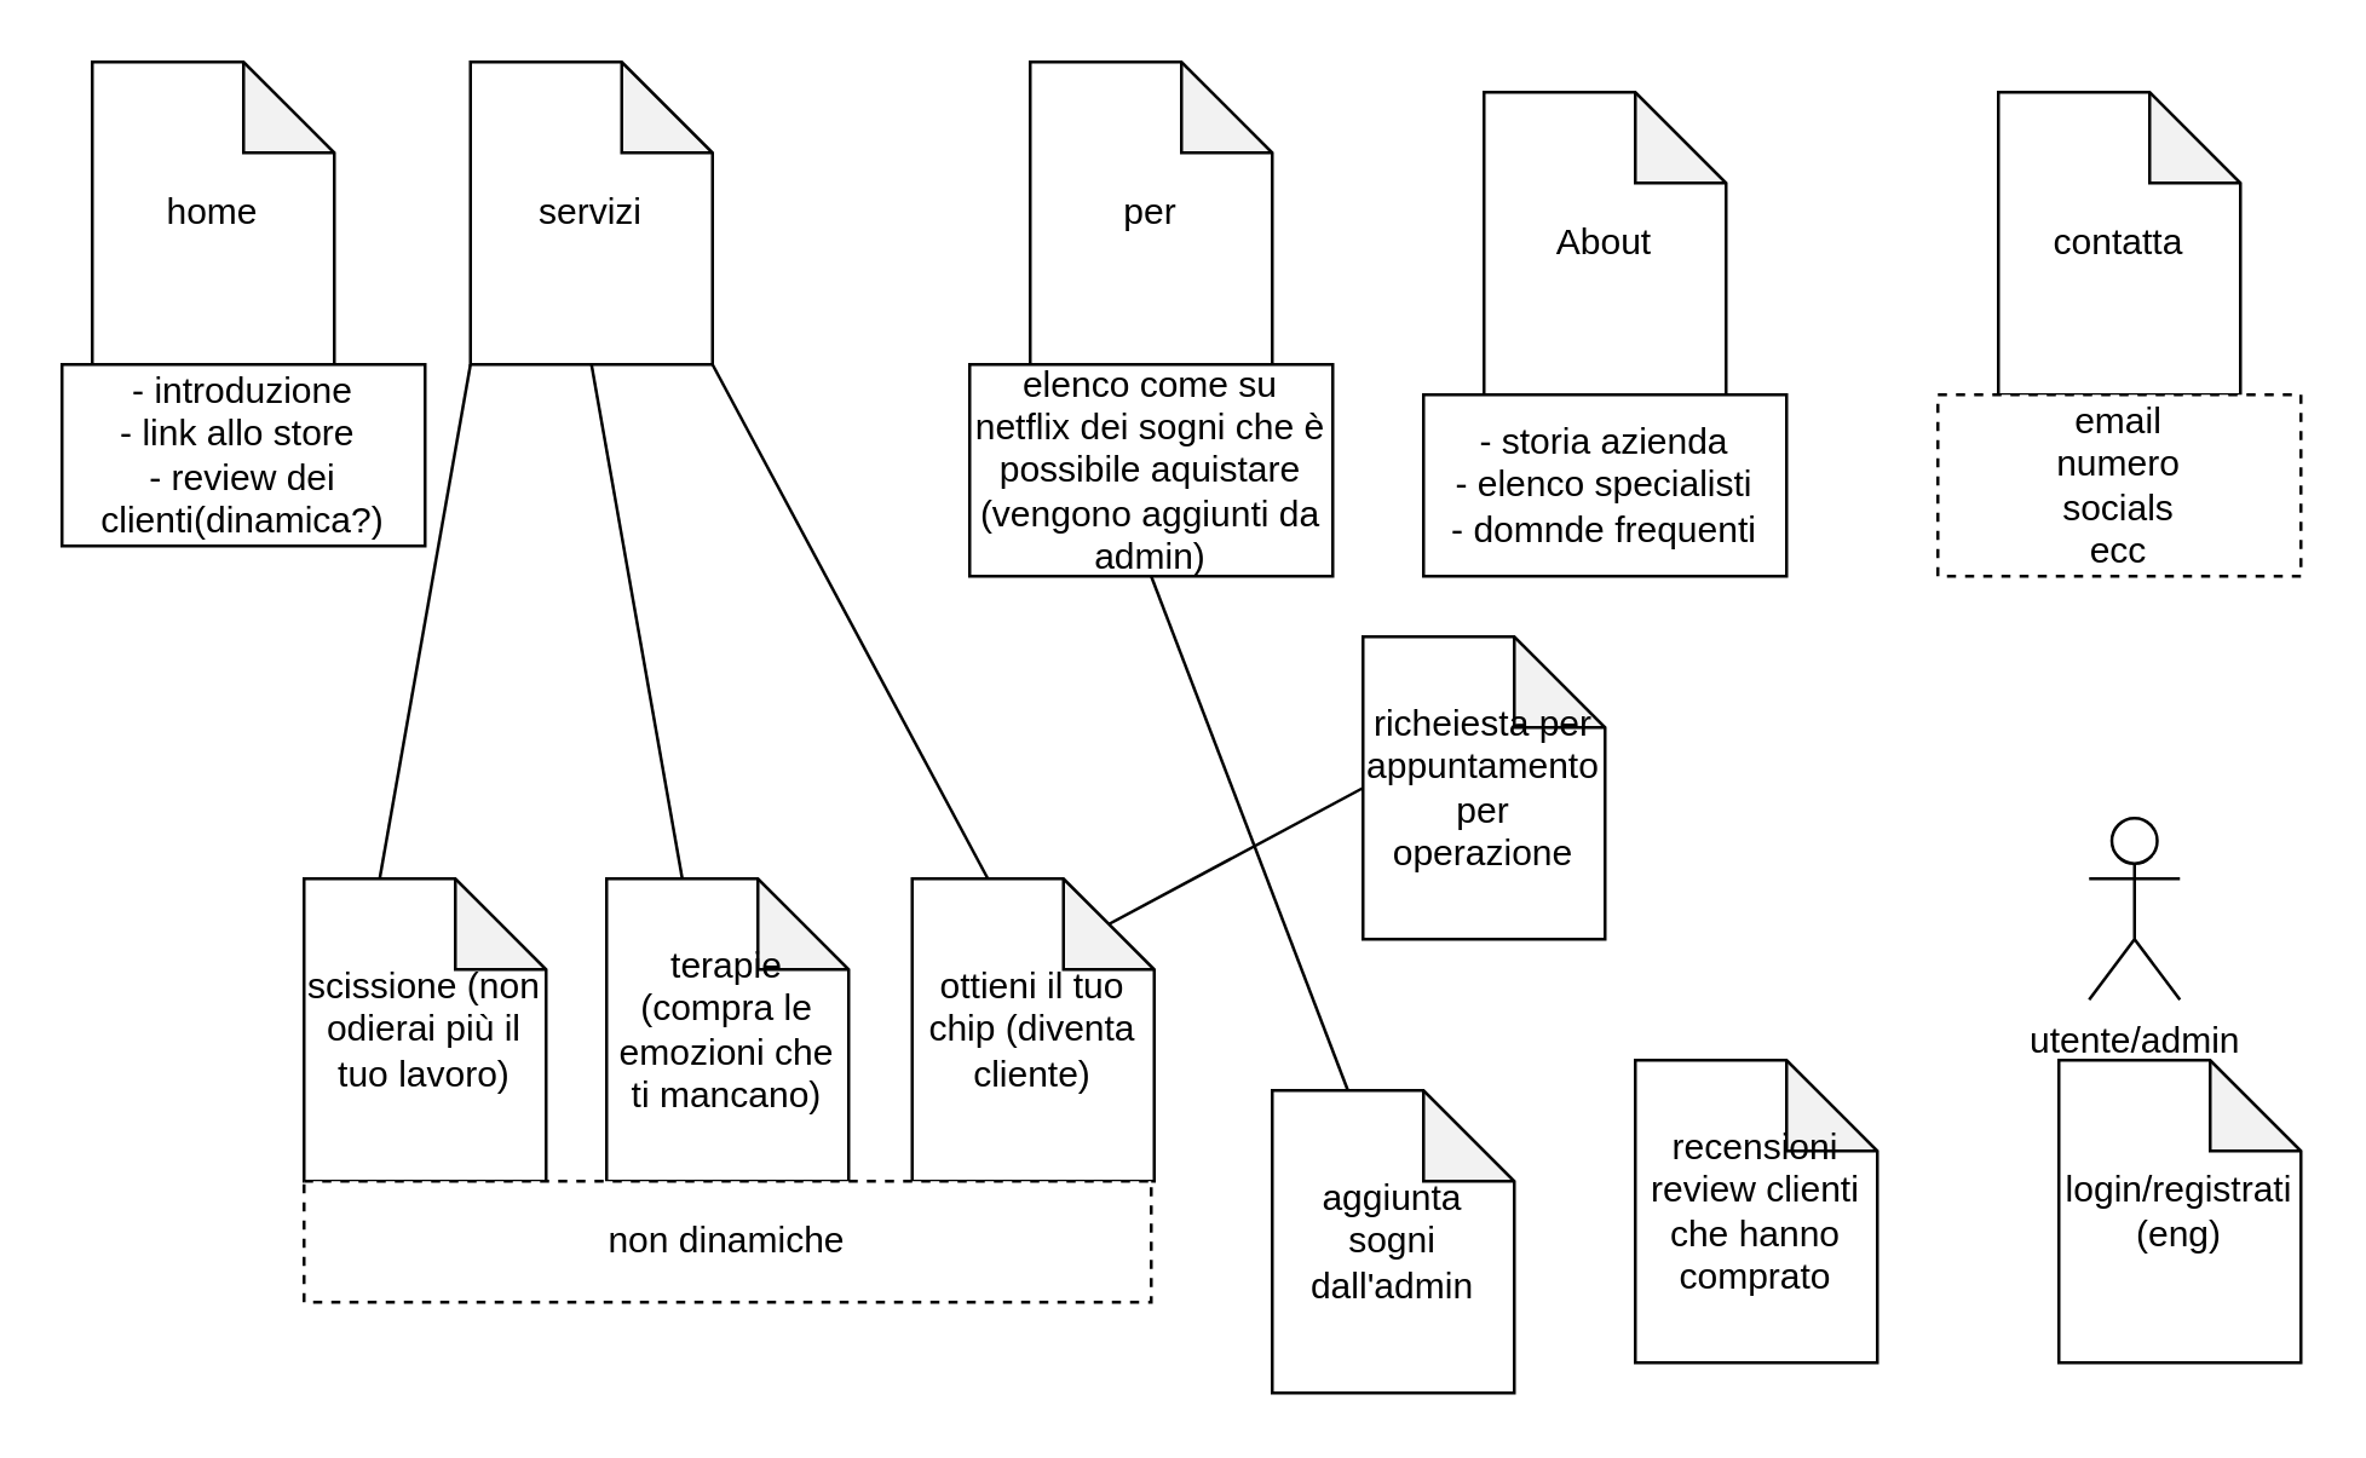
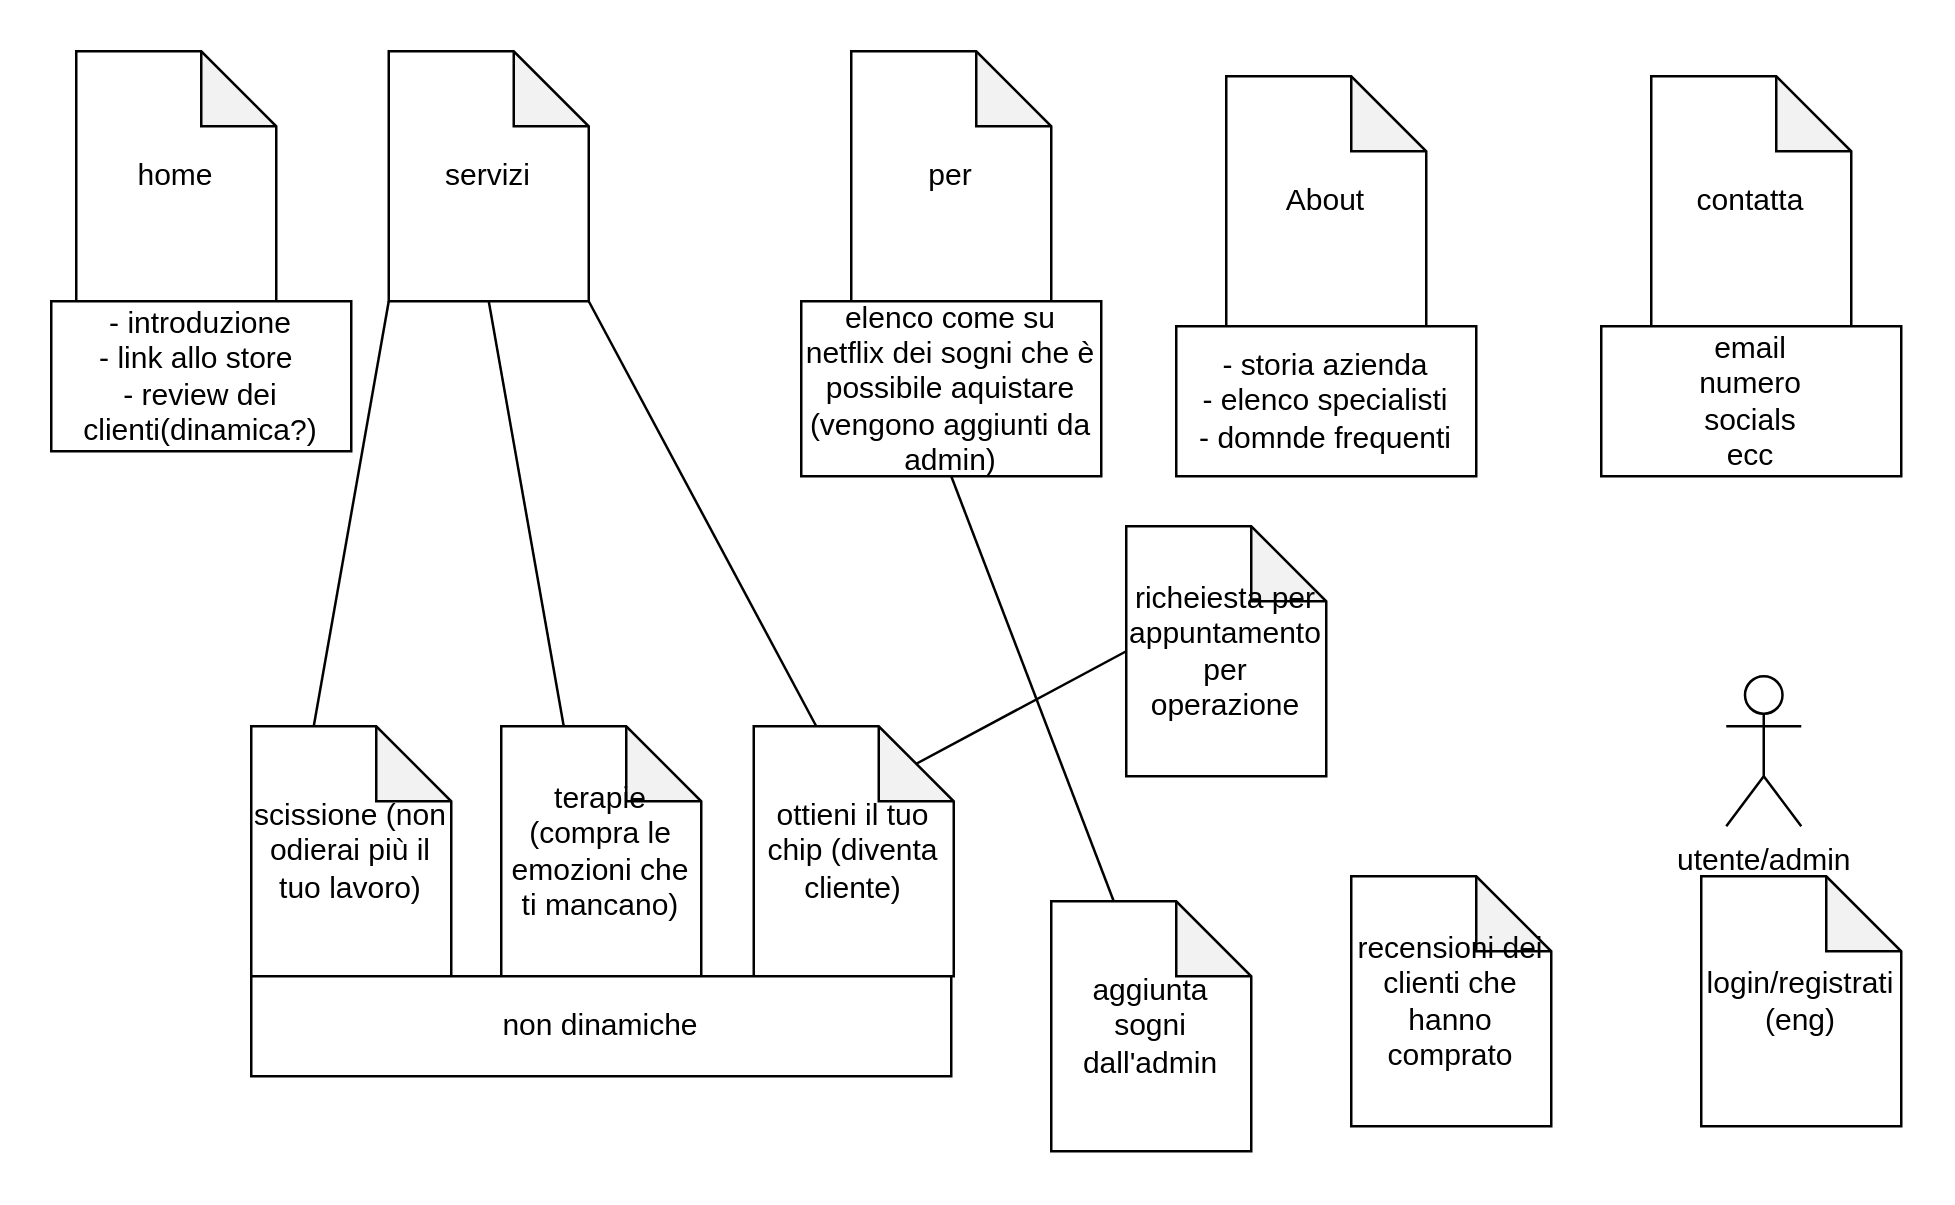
  <mxCell id="0" />
  <mxCell id="1" parent="0" />
  <mxCell id="2" value="About" style="shape=note;whiteSpace=wrap;html=1;backgroundOutline=1;darkOpacity=0.05;" parent="1" vertex="1"><mxGeometry x="490" y="30" width="80" height="100" as="geometry" /></mxCell>
  <mxCell id="3" value="home" style="shape=note;whiteSpace=wrap;html=1;backgroundOutline=1;darkOpacity=0.05;" parent="1" vertex="1"><mxGeometry x="30" y="20" width="80" height="100" as="geometry" /></mxCell>
  <mxCell id="4" value="servizi" style="shape=note;whiteSpace=wrap;html=1;backgroundOutline=1;darkOpacity=0.05;" parent="1" vertex="1"><mxGeometry x="155" y="20" width="80" height="100" as="geometry" /></mxCell>
  <mxCell id="5" value="contatta" style="shape=note;whiteSpace=wrap;html=1;backgroundOutline=1;darkOpacity=0.05;" parent="1" vertex="1"><mxGeometry x="660" y="30" width="80" height="100" as="geometry" /></mxCell>
  <mxCell id="6" value="per" style="shape=note;whiteSpace=wrap;html=1;backgroundOutline=1;darkOpacity=0.05;" parent="1" vertex="1"><mxGeometry x="340" y="20" width="80" height="100" as="geometry" /></mxCell>
  <mxCell id="7" value="scissione (non odierai più il tuo lavoro)" style="shape=note;whiteSpace=wrap;html=1;backgroundOutline=1;darkOpacity=0.05;" parent="1" vertex="1"><mxGeometry x="100" y="290" width="80" height="100" as="geometry" /></mxCell>
  <mxCell id="8" value="terapie (compra le emozioni che ti mancano)" style="shape=note;whiteSpace=wrap;html=1;backgroundOutline=1;darkOpacity=0.05;" parent="1" vertex="1"><mxGeometry x="200" y="290" width="80" height="100" as="geometry" /></mxCell>
  <mxCell id="9" value="ottieni il tuo chip (diventa cliente)" style="shape=note;whiteSpace=wrap;html=1;backgroundOutline=1;darkOpacity=0.05;" parent="1" vertex="1"><mxGeometry x="301" y="290" width="80" height="100" as="geometry" /></mxCell>
  <mxCell id="10" value="" style="endArrow=none;html=1;rounded=0;exitX=0;exitY=0;exitDx=25;exitDy=0;exitPerimeter=0;entryX=0;entryY=1;entryDx=0;entryDy=0;entryPerimeter=0;" parent="1" source="7" target="4" edge="1"><mxGeometry width="50" height="50" relative="1" as="geometry"><mxPoint x="120" y="260" as="sourcePoint" /><mxPoint x="170" y="210" as="targetPoint" /></mxGeometry></mxCell>
  <mxCell id="11" value="" style="endArrow=none;html=1;rounded=0;exitX=0;exitY=0;exitDx=25;exitDy=0;exitPerimeter=0;entryX=0.5;entryY=1;entryDx=0;entryDy=0;entryPerimeter=0;" parent="1" source="8" target="4" edge="1"><mxGeometry width="50" height="50" relative="1" as="geometry"><mxPoint x="220" y="270" as="sourcePoint" /><mxPoint x="430" y="200" as="targetPoint" /></mxGeometry></mxCell>
  <mxCell id="12" value="" style="endArrow=none;html=1;rounded=0;exitX=0;exitY=0;exitDx=25;exitDy=0;exitPerimeter=0;entryX=1;entryY=1;entryDx=0;entryDy=0;entryPerimeter=0;" parent="1" source="9" target="4" edge="1"><mxGeometry width="50" height="50" relative="1" as="geometry"><mxPoint x="380" y="250" as="sourcePoint" /><mxPoint x="430" y="200" as="targetPoint" /></mxGeometry></mxCell>
- <mxCell id="13" value="email&lt;div&gt;numero&lt;/div&gt;&lt;div&gt;socials&lt;/div&gt;&lt;div&gt;ecc&lt;/div&gt;" style="rounded=0;whiteSpace=wrap;html=1;dashed=1;" parent="1" vertex="1"><mxGeometry x="640" y="130" width="120" height="60" as="geometry" /></mxCell>
+ <mxCell id="13" value="email&lt;div&gt;numero&lt;/div&gt;&lt;div&gt;socials&lt;/div&gt;&lt;div&gt;ecc&lt;/div&gt;" style="rounded=0;whiteSpace=wrap;html=1;" parent="1" vertex="1"><mxGeometry x="640" y="130" width="120" height="60" as="geometry" /></mxCell>
  <mxCell id="14" value="- storia azienda&lt;div&gt;- elenco specialisti&lt;/div&gt;&lt;div&gt;- domnde frequenti&lt;/div&gt;" style="rounded=0;whiteSpace=wrap;html=1;" parent="1" vertex="1"><mxGeometry x="470" y="130" width="120" height="60" as="geometry" /></mxCell>
  <mxCell id="15" value="- introduzione&lt;div&gt;- link allo store&amp;nbsp;&lt;/div&gt;&lt;div&gt;- review dei clienti(dinamica?)&lt;/div&gt;" style="rounded=0;whiteSpace=wrap;html=1;" parent="1" vertex="1"><mxGeometry x="20" y="120" width="120" height="60" as="geometry" /></mxCell>
  <mxCell id="16" value="elenco come su netflix dei sogni che è possibile aquistare&lt;div&gt;(vengono aggiunti da admin)&lt;/div&gt;" style="rounded=0;whiteSpace=wrap;html=1;" parent="1" vertex="1"><mxGeometry x="320" y="120" width="120" height="70" as="geometry" /></mxCell>
- <mxCell id="17" value="non dinamiche" style="rounded=0;whiteSpace=wrap;html=1;dashed=1;" vertex="1" parent="1"><mxGeometry x="100" y="390" width="280" height="40" as="geometry" /></mxCell>
+ <mxCell id="17" value="non dinamiche" style="rounded=0;whiteSpace=wrap;html=1;" vertex="1" parent="1"><mxGeometry x="100" y="390" width="280" height="40" as="geometry" /></mxCell>
  <mxCell id="18" value="login/registrati (eng)" style="shape=note;whiteSpace=wrap;html=1;backgroundOutline=1;darkOpacity=0.05;" vertex="1" parent="1"><mxGeometry x="680" y="350" width="80" height="100" as="geometry" /></mxCell>
  <mxCell id="19" value="aggiunta sogni dall'admin" style="shape=note;whiteSpace=wrap;html=1;backgroundOutline=1;darkOpacity=0.05;" vertex="1" parent="1"><mxGeometry x="420" y="360" width="80" height="100" as="geometry" /></mxCell>
  <mxCell id="20" value="richeiesta per appuntamento per operazione" style="shape=note;whiteSpace=wrap;html=1;backgroundOutline=1;darkOpacity=0.05;" vertex="1" parent="1"><mxGeometry x="450" y="210" width="80" height="100" as="geometry" /></mxCell>
- <mxCell id="21" value="recensioni review clienti che hanno comprato" style="shape=note;whiteSpace=wrap;html=1;backgroundOutline=1;darkOpacity=0.05;" vertex="1" parent="1"><mxGeometry x="540" y="350" width="80" height="100" as="geometry" /></mxCell>
+ <mxCell id="21" value="recensioni dei clienti che hanno comprato" style="shape=note;whiteSpace=wrap;html=1;backgroundOutline=1;darkOpacity=0.05;" vertex="1" parent="1"><mxGeometry x="540" y="350" width="80" height="100" as="geometry" /></mxCell>
  <mxCell id="22" value="" style="endArrow=none;html=1;rounded=0;entryX=0;entryY=0.5;entryDx=0;entryDy=0;entryPerimeter=0;exitX=0;exitY=0;exitDx=65;exitDy=15;exitPerimeter=0;" edge="1" parent="1" source="9" target="20"><mxGeometry width="50" height="50" relative="1" as="geometry"><mxPoint x="320" y="280" as="sourcePoint" /><mxPoint x="370" y="230" as="targetPoint" /></mxGeometry></mxCell>
  <mxCell id="23" value="" style="endArrow=none;html=1;rounded=0;entryX=0.5;entryY=1;entryDx=0;entryDy=0;exitX=0;exitY=0;exitDx=25;exitDy=0;exitPerimeter=0;" edge="1" parent="1" source="19" target="16"><mxGeometry width="50" height="50" relative="1" as="geometry"><mxPoint x="320" y="280" as="sourcePoint" /><mxPoint x="370" y="230" as="targetPoint" /></mxGeometry></mxCell>
  <mxCell id="24" value="utente/admin" style="shape=umlActor;verticalLabelPosition=bottom;verticalAlign=top;html=1;outlineConnect=0;" vertex="1" parent="1"><mxGeometry x="690" y="270" width="30" height="60" as="geometry" /></mxCell>
